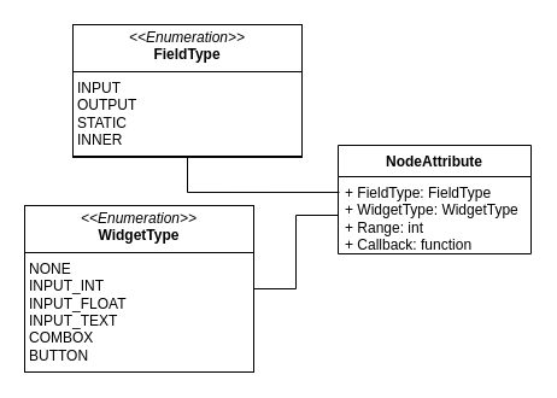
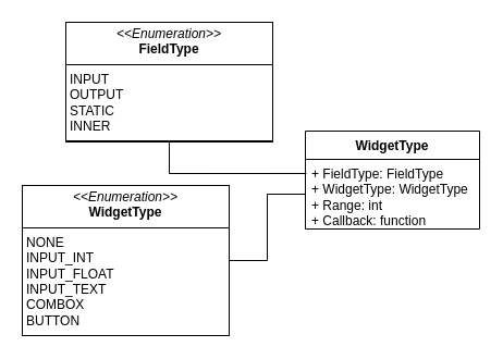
  <mxCell id="0" />
  <mxCell id="1" parent="0" />
- <mxCell id="2" value="NodeAttribute" style="swimlane;fontStyle=1;align=center;verticalAlign=top;childLayout=stackLayout;horizontal=1;startSize=26;horizontalStack=0;resizeParent=1;resizeParentMax=0;resizeLast=0;collapsible=1;marginBottom=0;whiteSpace=wrap;html=1;" parent="1" vertex="1"><mxGeometry x="280" y="120" width="160" height="90" as="geometry" /></mxCell>
+ <mxCell id="2" value="WidgetType" style="swimlane;fontStyle=1;align=center;verticalAlign=top;childLayout=stackLayout;horizontal=1;startSize=26;horizontalStack=0;resizeParent=1;resizeParentMax=0;resizeLast=0;collapsible=1;marginBottom=0;whiteSpace=wrap;html=1;" parent="1" vertex="1"><mxGeometry x="280" y="120" width="160" height="90" as="geometry" /></mxCell>
  <mxCell id="3" value="+ FieldType: FieldType&lt;div&gt;+ WidgetType:&amp;nbsp;&lt;span style=&quot;background-color: transparent; color: light-dark(rgb(0, 0, 0), rgb(255, 255, 255));&quot;&gt;WidgetType&lt;/span&gt;&lt;/div&gt;&lt;div&gt;+ Range: int&lt;/div&gt;&lt;div&gt;+ Callback: function&lt;/div&gt;" style="text;strokeColor=none;fillColor=none;align=left;verticalAlign=top;spacingLeft=4;spacingRight=4;overflow=hidden;rotatable=0;points=[[0,0.5],[1,0.5]];portConstraint=eastwest;whiteSpace=wrap;html=1;" parent="2" vertex="1"><mxGeometry y="26" width="160" height="64" as="geometry" /></mxCell>
  <mxCell id="4" value="&lt;p style=&quot;margin:0px;margin-top:4px;text-align:center;&quot;&gt;&lt;i&gt;&amp;lt;&amp;lt;Enumeration&amp;gt;&amp;gt;&lt;/i&gt;&lt;br&gt;&lt;b&gt;FieldType&lt;/b&gt;&lt;/p&gt;&lt;hr size=&quot;1&quot; style=&quot;border-style:solid;&quot;&gt;&lt;p style=&quot;margin:0px;margin-left:4px;&quot;&gt;INPUT&lt;/p&gt;&lt;p style=&quot;margin:0px;margin-left:4px;&quot;&gt;OUTPUT&lt;/p&gt;&lt;p style=&quot;margin:0px;margin-left:4px;&quot;&gt;STATIC&lt;/p&gt;&lt;p style=&quot;margin:0px;margin-left:4px;&quot;&gt;INNER&lt;/p&gt;&lt;hr size=&quot;1&quot; style=&quot;border-style:solid;&quot;&gt;&lt;p style=&quot;margin:0px;margin-left:4px;&quot;&gt;&lt;br&gt;&lt;/p&gt;" style="verticalAlign=top;align=left;overflow=fill;html=1;whiteSpace=wrap;" parent="1" vertex="1"><mxGeometry x="60" y="20" width="190" height="110" as="geometry" /></mxCell>
  <mxCell id="5" style="edgeStyle=orthogonalEdgeStyle;rounded=0;orthogonalLoop=1;jettySize=auto;html=1;entryX=0;entryY=0.5;entryDx=0;entryDy=0;endArrow=none;startFill=0;" parent="1" source="6" target="3" edge="1"><mxGeometry relative="1" as="geometry" /></mxCell>
  <mxCell id="6" value="&lt;p style=&quot;margin:0px;margin-top:4px;text-align:center;&quot;&gt;&lt;i&gt;&amp;lt;&amp;lt;Enumeration&amp;gt;&amp;gt;&lt;/i&gt;&lt;br&gt;&lt;b&gt;WidgetType&lt;/b&gt;&lt;/p&gt;&lt;hr size=&quot;1&quot; style=&quot;border-style:solid;&quot;&gt;&lt;p style=&quot;margin:0px;margin-left:4px;&quot;&gt;&lt;span style=&quot;background-color: transparent; color: light-dark(rgb(0, 0, 0), rgb(255, 255, 255));&quot;&gt;NONE&lt;/span&gt;&lt;/p&gt;&lt;p style=&quot;margin:0px;margin-left:4px;&quot;&gt;INPUT_INT&lt;/p&gt;&lt;p style=&quot;margin:0px;margin-left:4px;&quot;&gt;INPUT_FLOAT&lt;/p&gt;&lt;p style=&quot;margin:0px;margin-left:4px;&quot;&gt;INPUT_TEXT&lt;/p&gt;&lt;p style=&quot;margin:0px;margin-left:4px;&quot;&gt;COMBOX&lt;/p&gt;&lt;p style=&quot;margin:0px;margin-left:4px;&quot;&gt;BUTTON&lt;/p&gt;&lt;hr size=&quot;1&quot; style=&quot;border-style:solid;&quot;&gt;&lt;p style=&quot;margin:0px;margin-left:4px;&quot;&gt;&lt;br&gt;&lt;/p&gt;" style="verticalAlign=top;align=left;overflow=fill;html=1;whiteSpace=wrap;" parent="1" vertex="1"><mxGeometry x="20" y="170" width="190" height="138" as="geometry" /></mxCell>
  <mxCell id="7" style="edgeStyle=orthogonalEdgeStyle;rounded=0;orthogonalLoop=1;jettySize=auto;html=1;entryX=0.006;entryY=0.203;entryDx=0;entryDy=0;entryPerimeter=0;endArrow=none;startFill=0;" parent="1" source="4" target="3" edge="1"><mxGeometry relative="1" as="geometry" /></mxCell>
